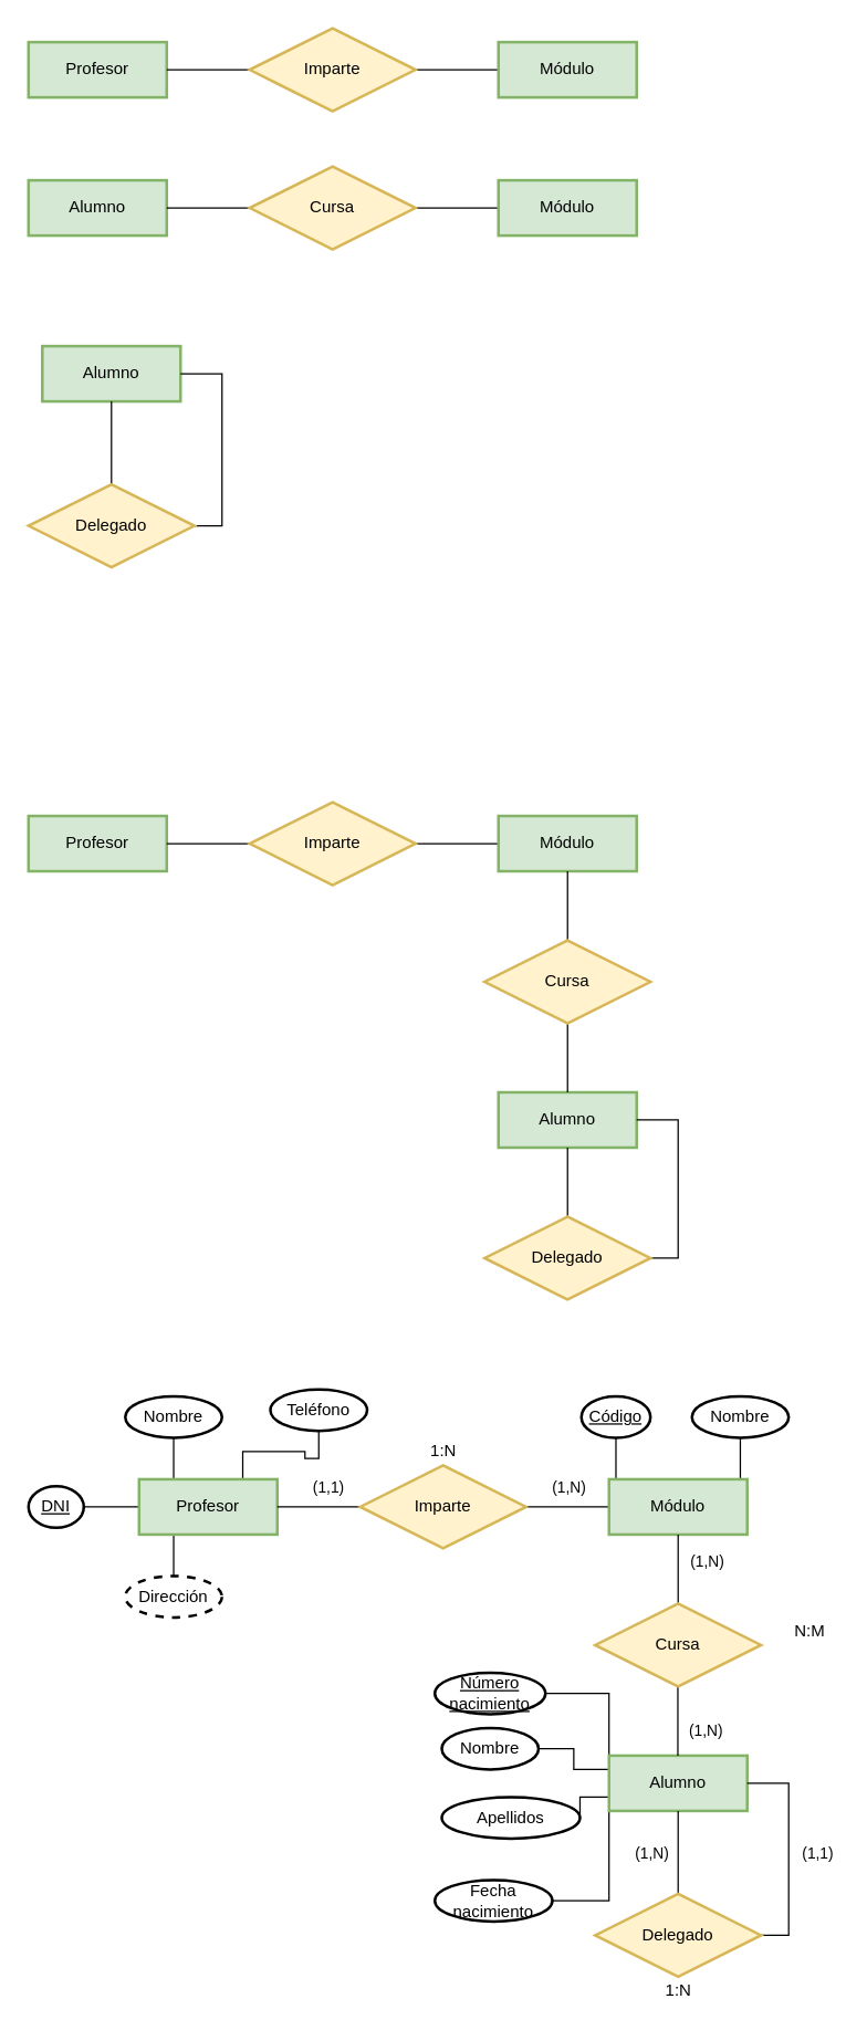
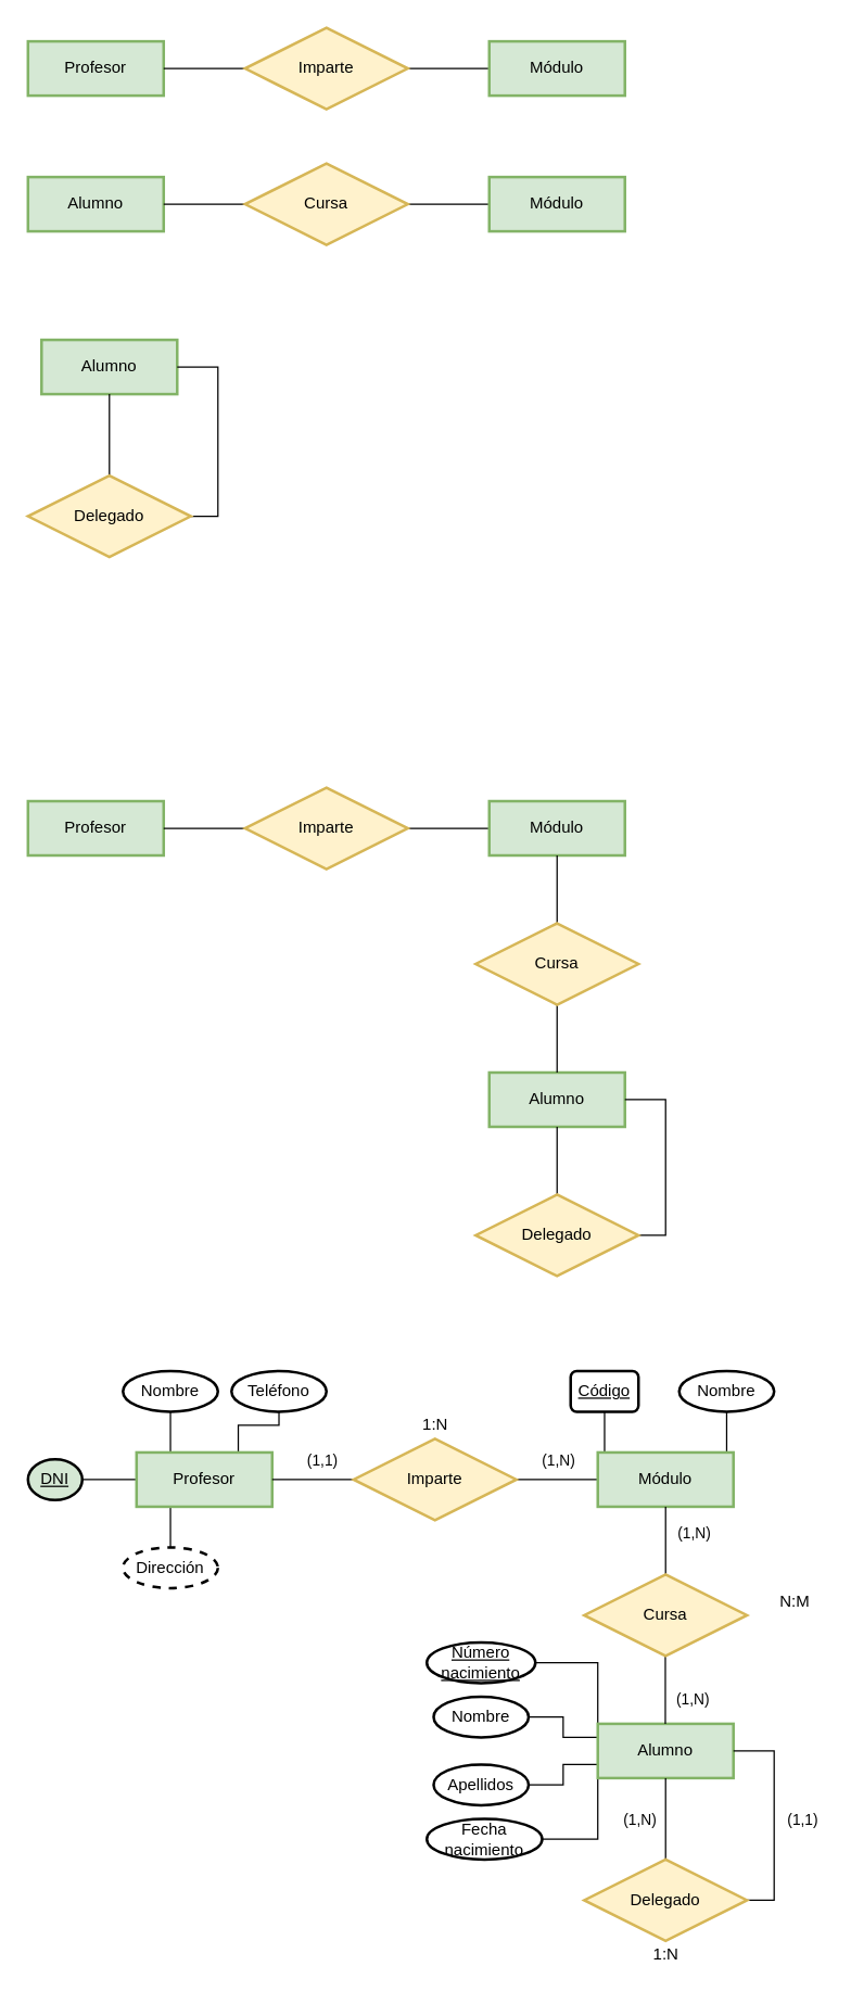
  <mxCell id="0" />
  <mxCell id="1" parent="0" />
  <mxCell id="2" value="Profesor" style="whiteSpace=wrap;html=1;align=center;strokeWidth=2;fillColor=#d5e8d4;strokeColor=#82b366;" vertex="1" parent="1"><mxGeometry x="20" y="30" width="100" height="40" as="geometry" /></mxCell>
  <mxCell id="3" style="edgeStyle=orthogonalEdgeStyle;rounded=0;orthogonalLoop=1;jettySize=auto;html=1;exitX=0;exitY=0.5;exitDx=0;exitDy=0;entryX=1;entryY=0.5;entryDx=0;entryDy=0;endArrow=none;endFill=0;" edge="1" parent="1" source="5" target="2"><mxGeometry relative="1" as="geometry" /></mxCell>
  <mxCell id="4" style="edgeStyle=orthogonalEdgeStyle;rounded=0;orthogonalLoop=1;jettySize=auto;html=1;exitX=1;exitY=0.5;exitDx=0;exitDy=0;entryX=0;entryY=0.5;entryDx=0;entryDy=0;endArrow=none;endFill=0;" edge="1" parent="1" source="5" target="6"><mxGeometry relative="1" as="geometry" /></mxCell>
  <mxCell id="5" value="Imparte" style="shape=rhombus;perimeter=rhombusPerimeter;whiteSpace=wrap;html=1;align=center;strokeWidth=2;fillColor=#fff2cc;strokeColor=#d6b656;" vertex="1" parent="1"><mxGeometry x="180" y="20" width="120" height="60" as="geometry" /></mxCell>
  <mxCell id="6" value="Módulo" style="whiteSpace=wrap;html=1;align=center;strokeWidth=2;fillColor=#d5e8d4;strokeColor=#82b366;" vertex="1" parent="1"><mxGeometry x="360" y="30" width="100" height="40" as="geometry" /></mxCell>
  <mxCell id="7" value="Alumno" style="whiteSpace=wrap;html=1;align=center;strokeWidth=2;fillColor=#d5e8d4;strokeColor=#82b366;" vertex="1" parent="1"><mxGeometry x="20" y="130" width="100" height="40" as="geometry" /></mxCell>
  <mxCell id="8" style="edgeStyle=orthogonalEdgeStyle;rounded=0;orthogonalLoop=1;jettySize=auto;html=1;exitX=0;exitY=0.5;exitDx=0;exitDy=0;entryX=1;entryY=0.5;entryDx=0;entryDy=0;endArrow=none;endFill=0;" edge="1" parent="1" source="10" target="7"><mxGeometry relative="1" as="geometry" /></mxCell>
  <mxCell id="9" style="edgeStyle=orthogonalEdgeStyle;rounded=0;orthogonalLoop=1;jettySize=auto;html=1;exitX=1;exitY=0.5;exitDx=0;exitDy=0;entryX=0;entryY=0.5;entryDx=0;entryDy=0;endArrow=none;endFill=0;" edge="1" parent="1" source="10" target="11"><mxGeometry relative="1" as="geometry" /></mxCell>
  <mxCell id="10" value="Cursa" style="shape=rhombus;perimeter=rhombusPerimeter;whiteSpace=wrap;html=1;align=center;strokeWidth=2;fillColor=#fff2cc;strokeColor=#d6b656;" vertex="1" parent="1"><mxGeometry x="180" y="120" width="120" height="60" as="geometry" /></mxCell>
  <mxCell id="11" value="Módulo" style="whiteSpace=wrap;html=1;align=center;strokeWidth=2;fillColor=#d5e8d4;strokeColor=#82b366;" vertex="1" parent="1"><mxGeometry x="360" y="130" width="100" height="40" as="geometry" /></mxCell>
  <mxCell id="12" value="Alumno" style="whiteSpace=wrap;html=1;align=center;strokeWidth=2;fillColor=#d5e8d4;strokeColor=#82b366;" vertex="1" parent="1"><mxGeometry x="30" y="250" width="100" height="40" as="geometry" /></mxCell>
  <mxCell id="13" style="edgeStyle=orthogonalEdgeStyle;rounded=0;orthogonalLoop=1;jettySize=auto;html=1;exitX=0.5;exitY=0;exitDx=0;exitDy=0;entryX=0.5;entryY=1;entryDx=0;entryDy=0;endArrow=none;endFill=0;" edge="1" parent="1" source="15" target="12"><mxGeometry relative="1" as="geometry" /></mxCell>
  <mxCell id="14" style="edgeStyle=orthogonalEdgeStyle;rounded=0;orthogonalLoop=1;jettySize=auto;html=1;exitX=1;exitY=0.5;exitDx=0;exitDy=0;entryX=1;entryY=0.5;entryDx=0;entryDy=0;endArrow=none;endFill=0;" edge="1" parent="1" source="15" target="12"><mxGeometry relative="1" as="geometry" /></mxCell>
  <mxCell id="15" value="Delegado" style="shape=rhombus;perimeter=rhombusPerimeter;whiteSpace=wrap;html=1;align=center;strokeWidth=2;fillColor=#fff2cc;strokeColor=#d6b656;" vertex="1" parent="1"><mxGeometry x="20" y="350" width="120" height="60" as="geometry" /></mxCell>
  <mxCell id="16" value="Profesor" style="whiteSpace=wrap;html=1;align=center;strokeWidth=2;fillColor=#d5e8d4;strokeColor=#82b366;" vertex="1" parent="1"><mxGeometry x="20" y="590" width="100" height="40" as="geometry" /></mxCell>
  <mxCell id="17" style="edgeStyle=orthogonalEdgeStyle;rounded=0;orthogonalLoop=1;jettySize=auto;html=1;exitX=0;exitY=0.5;exitDx=0;exitDy=0;entryX=1;entryY=0.5;entryDx=0;entryDy=0;endArrow=none;endFill=0;" edge="1" parent="1" source="19" target="16"><mxGeometry relative="1" as="geometry" /></mxCell>
  <mxCell id="18" style="edgeStyle=orthogonalEdgeStyle;rounded=0;orthogonalLoop=1;jettySize=auto;html=1;exitX=1;exitY=0.5;exitDx=0;exitDy=0;entryX=0;entryY=0.5;entryDx=0;entryDy=0;endArrow=none;endFill=0;" edge="1" parent="1" source="19" target="20"><mxGeometry relative="1" as="geometry" /></mxCell>
  <mxCell id="19" value="Imparte" style="shape=rhombus;perimeter=rhombusPerimeter;whiteSpace=wrap;html=1;align=center;strokeWidth=2;fillColor=#fff2cc;strokeColor=#d6b656;" vertex="1" parent="1"><mxGeometry x="180" y="580" width="120" height="60" as="geometry" /></mxCell>
  <mxCell id="20" value="Módulo" style="whiteSpace=wrap;html=1;align=center;strokeWidth=2;fillColor=#d5e8d4;strokeColor=#82b366;" vertex="1" parent="1"><mxGeometry x="360" y="590" width="100" height="40" as="geometry" /></mxCell>
  <mxCell id="21" value="Alumno" style="whiteSpace=wrap;html=1;align=center;strokeWidth=2;fillColor=#d5e8d4;strokeColor=#82b366;" vertex="1" parent="1"><mxGeometry x="360" y="790" width="100" height="40" as="geometry" /></mxCell>
  <mxCell id="22" style="edgeStyle=orthogonalEdgeStyle;rounded=0;orthogonalLoop=1;jettySize=auto;html=1;exitX=0.5;exitY=0;exitDx=0;exitDy=0;entryX=0.5;entryY=1;entryDx=0;entryDy=0;endArrow=none;endFill=0;" edge="1" parent="1" source="24" target="20"><mxGeometry relative="1" as="geometry" /></mxCell>
  <mxCell id="23" style="edgeStyle=orthogonalEdgeStyle;rounded=0;orthogonalLoop=1;jettySize=auto;html=1;exitX=0.5;exitY=1;exitDx=0;exitDy=0;entryX=0.5;entryY=0;entryDx=0;entryDy=0;endArrow=none;endFill=0;" edge="1" parent="1" source="24" target="21"><mxGeometry relative="1" as="geometry" /></mxCell>
  <mxCell id="24" value="Cursa" style="shape=rhombus;perimeter=rhombusPerimeter;whiteSpace=wrap;html=1;align=center;strokeWidth=2;fillColor=#fff2cc;strokeColor=#d6b656;" vertex="1" parent="1"><mxGeometry x="350" y="680" width="120" height="60" as="geometry" /></mxCell>
  <mxCell id="25" style="edgeStyle=orthogonalEdgeStyle;rounded=0;orthogonalLoop=1;jettySize=auto;html=1;exitX=0.5;exitY=0;exitDx=0;exitDy=0;entryX=0.5;entryY=1;entryDx=0;entryDy=0;endArrow=none;endFill=0;" edge="1" parent="1" source="27" target="21"><mxGeometry relative="1" as="geometry" /></mxCell>
  <mxCell id="26" style="edgeStyle=orthogonalEdgeStyle;rounded=0;orthogonalLoop=1;jettySize=auto;html=1;exitX=1;exitY=0.5;exitDx=0;exitDy=0;entryX=1;entryY=0.5;entryDx=0;entryDy=0;endArrow=none;endFill=0;" edge="1" parent="1" source="27" target="21"><mxGeometry relative="1" as="geometry" /></mxCell>
  <mxCell id="27" value="Delegado" style="shape=rhombus;perimeter=rhombusPerimeter;whiteSpace=wrap;html=1;align=center;strokeWidth=2;fillColor=#fff2cc;strokeColor=#d6b656;" vertex="1" parent="1"><mxGeometry x="350" y="880" width="120" height="60" as="geometry" /></mxCell>
  <mxCell id="28" style="edgeStyle=orthogonalEdgeStyle;rounded=0;orthogonalLoop=1;jettySize=auto;html=1;exitX=0;exitY=0.5;exitDx=0;exitDy=0;entryX=1;entryY=0.5;entryDx=0;entryDy=0;endArrow=none;endFill=0;" edge="1" parent="1" source="32" target="56"><mxGeometry relative="1" as="geometry" /></mxCell>
  <mxCell id="29" style="edgeStyle=orthogonalEdgeStyle;rounded=0;orthogonalLoop=1;jettySize=auto;html=1;exitX=0.25;exitY=0;exitDx=0;exitDy=0;entryX=0.5;entryY=1;entryDx=0;entryDy=0;endArrow=none;endFill=0;" edge="1" parent="1" source="32" target="58"><mxGeometry relative="1" as="geometry" /></mxCell>
  <mxCell id="30" style="edgeStyle=orthogonalEdgeStyle;rounded=0;orthogonalLoop=1;jettySize=auto;html=1;exitX=0.25;exitY=1;exitDx=0;exitDy=0;entryX=0.5;entryY=0;entryDx=0;entryDy=0;endArrow=none;endFill=0;" edge="1" parent="1" source="32" target="57"><mxGeometry relative="1" as="geometry" /></mxCell>
  <mxCell id="31" style="edgeStyle=orthogonalEdgeStyle;rounded=0;orthogonalLoop=1;jettySize=auto;html=1;exitX=0.75;exitY=0;exitDx=0;exitDy=0;entryX=0.5;entryY=1;entryDx=0;entryDy=0;endArrow=none;endFill=0;" edge="1" parent="1" source="32" target="59"><mxGeometry relative="1" as="geometry" /></mxCell>
  <mxCell id="32" value="Profesor" style="whiteSpace=wrap;html=1;align=center;strokeWidth=2;fillColor=#d5e8d4;strokeColor=#82b366;" vertex="1" parent="1"><mxGeometry x="100" y="1070" width="100" height="40" as="geometry" /></mxCell>
  <mxCell id="33" style="edgeStyle=orthogonalEdgeStyle;rounded=0;orthogonalLoop=1;jettySize=auto;html=1;exitX=0;exitY=0.5;exitDx=0;exitDy=0;entryX=1;entryY=0.5;entryDx=0;entryDy=0;endArrow=none;endFill=0;" edge="1" parent="1" source="37" target="32"><mxGeometry relative="1" as="geometry" /></mxCell>
  <mxCell id="34" value="(1,1)" style="edgeLabel;html=1;align=center;verticalAlign=middle;resizable=0;points=[];" vertex="1" connectable="0" parent="33"><mxGeometry x="-0.198" relative="1" as="geometry"><mxPoint y="-15" as="offset" /></mxGeometry></mxCell>
  <mxCell id="35" style="edgeStyle=orthogonalEdgeStyle;rounded=0;orthogonalLoop=1;jettySize=auto;html=1;exitX=1;exitY=0.5;exitDx=0;exitDy=0;entryX=0;entryY=0.5;entryDx=0;entryDy=0;endArrow=none;endFill=0;" edge="1" parent="1" source="37" target="40"><mxGeometry relative="1" as="geometry"><Array as="points"><mxPoint x="420" y="1090" /><mxPoint x="420" y="1090" /></Array></mxGeometry></mxCell>
  <mxCell id="36" value="(1,N)" style="edgeLabel;html=1;align=center;verticalAlign=middle;resizable=0;points=[];" vertex="1" connectable="0" parent="35"><mxGeometry x="0.267" y="-1" relative="1" as="geometry"><mxPoint x="-8" y="-16" as="offset" /></mxGeometry></mxCell>
  <mxCell id="37" value="Imparte" style="shape=rhombus;perimeter=rhombusPerimeter;whiteSpace=wrap;html=1;align=center;strokeWidth=2;fillColor=#fff2cc;strokeColor=#d6b656;" vertex="1" parent="1"><mxGeometry x="260" y="1060" width="120" height="60" as="geometry" /></mxCell>
  <mxCell id="38" style="edgeStyle=orthogonalEdgeStyle;rounded=0;orthogonalLoop=1;jettySize=auto;html=1;exitX=0.25;exitY=0;exitDx=0;exitDy=0;entryX=0.5;entryY=1;entryDx=0;entryDy=0;endArrow=none;endFill=0;" edge="1" parent="1" source="40" target="60"><mxGeometry relative="1" as="geometry" /></mxCell>
  <mxCell id="39" style="edgeStyle=orthogonalEdgeStyle;rounded=0;orthogonalLoop=1;jettySize=auto;html=1;exitX=0.75;exitY=0;exitDx=0;exitDy=0;entryX=0.5;entryY=1;entryDx=0;entryDy=0;endArrow=none;endFill=0;" edge="1" parent="1" source="40" target="61"><mxGeometry relative="1" as="geometry" /></mxCell>
  <mxCell id="40" value="Módulo" style="whiteSpace=wrap;html=1;align=center;strokeWidth=2;fillColor=#d5e8d4;strokeColor=#82b366;" vertex="1" parent="1"><mxGeometry x="440" y="1070" width="100" height="40" as="geometry" /></mxCell>
  <mxCell id="41" style="edgeStyle=orthogonalEdgeStyle;rounded=0;orthogonalLoop=1;jettySize=auto;html=1;exitX=0;exitY=1;exitDx=0;exitDy=0;entryX=1;entryY=0.5;entryDx=0;entryDy=0;endArrow=none;endFill=0;" edge="1" parent="1" source="45" target="68"><mxGeometry relative="1" as="geometry" /></mxCell>
  <mxCell id="42" style="edgeStyle=orthogonalEdgeStyle;rounded=0;orthogonalLoop=1;jettySize=auto;html=1;exitX=0;exitY=0.75;exitDx=0;exitDy=0;entryX=1;entryY=0.5;entryDx=0;entryDy=0;endArrow=none;endFill=0;" edge="1" parent="1" source="45" target="67"><mxGeometry relative="1" as="geometry" /></mxCell>
  <mxCell id="43" style="edgeStyle=orthogonalEdgeStyle;rounded=0;orthogonalLoop=1;jettySize=auto;html=1;exitX=0;exitY=0.25;exitDx=0;exitDy=0;entryX=1;entryY=0.5;entryDx=0;entryDy=0;endArrow=none;endFill=0;" edge="1" parent="1" source="45" target="66"><mxGeometry relative="1" as="geometry" /></mxCell>
  <mxCell id="44" style="edgeStyle=orthogonalEdgeStyle;rounded=0;orthogonalLoop=1;jettySize=auto;html=1;exitX=0;exitY=0;exitDx=0;exitDy=0;entryX=1;entryY=0.5;entryDx=0;entryDy=0;endArrow=none;endFill=0;" edge="1" parent="1" source="45" target="63"><mxGeometry relative="1" as="geometry" /></mxCell>
  <mxCell id="45" value="Alumno" style="whiteSpace=wrap;html=1;align=center;strokeWidth=2;fillColor=#d5e8d4;strokeColor=#82b366;" vertex="1" parent="1"><mxGeometry x="440" y="1270" width="100" height="40" as="geometry" /></mxCell>
  <mxCell id="46" style="edgeStyle=orthogonalEdgeStyle;rounded=0;orthogonalLoop=1;jettySize=auto;html=1;exitX=0.5;exitY=0;exitDx=0;exitDy=0;entryX=0.5;entryY=1;entryDx=0;entryDy=0;endArrow=none;endFill=0;" edge="1" parent="1" source="50" target="40"><mxGeometry relative="1" as="geometry" /></mxCell>
  <mxCell id="47" value="(1,N)" style="edgeLabel;html=1;align=center;verticalAlign=middle;resizable=0;points=[];" vertex="1" connectable="0" parent="46"><mxGeometry x="0.256" y="-1" relative="1" as="geometry"><mxPoint x="19" as="offset" /></mxGeometry></mxCell>
  <mxCell id="48" style="edgeStyle=orthogonalEdgeStyle;rounded=0;orthogonalLoop=1;jettySize=auto;html=1;exitX=0.5;exitY=1;exitDx=0;exitDy=0;entryX=0.5;entryY=0;entryDx=0;entryDy=0;endArrow=none;endFill=0;" edge="1" parent="1"><mxGeometry relative="1" as="geometry"><mxPoint x="489.8" y="1220" as="sourcePoint" /><mxPoint x="489.8" y="1270" as="targetPoint" /><Array as="points"><mxPoint x="489.8" y="1250" /><mxPoint x="489.8" y="1250" /></Array></mxGeometry></mxCell>
  <mxCell id="49" value="(1,N)" style="edgeLabel;html=1;align=center;verticalAlign=middle;resizable=0;points=[];" vertex="1" connectable="0" parent="48"><mxGeometry x="0.224" relative="1" as="geometry"><mxPoint x="20" as="offset" /></mxGeometry></mxCell>
  <mxCell id="50" value="Cursa" style="shape=rhombus;perimeter=rhombusPerimeter;whiteSpace=wrap;html=1;align=center;strokeWidth=2;fillColor=#fff2cc;strokeColor=#d6b656;" vertex="1" parent="1"><mxGeometry x="430" y="1160" width="120" height="60" as="geometry" /></mxCell>
  <mxCell id="51" style="edgeStyle=orthogonalEdgeStyle;rounded=0;orthogonalLoop=1;jettySize=auto;html=1;exitX=0.5;exitY=0;exitDx=0;exitDy=0;entryX=0.5;entryY=1;entryDx=0;entryDy=0;endArrow=none;endFill=0;" edge="1" parent="1" source="55" target="45"><mxGeometry relative="1" as="geometry"><Array as="points"><mxPoint x="490" y="1340" /><mxPoint x="490" y="1340" /></Array></mxGeometry></mxCell>
  <mxCell id="52" value="(1,N)" style="edgeLabel;html=1;align=center;verticalAlign=middle;resizable=0;points=[];" vertex="1" connectable="0" parent="51"><mxGeometry x="-0.18" relative="1" as="geometry"><mxPoint x="-20" y="-5" as="offset" /></mxGeometry></mxCell>
  <mxCell id="53" style="edgeStyle=orthogonalEdgeStyle;rounded=0;orthogonalLoop=1;jettySize=auto;html=1;exitX=1;exitY=0.5;exitDx=0;exitDy=0;entryX=1;entryY=0.5;entryDx=0;entryDy=0;endArrow=none;endFill=0;" edge="1" parent="1" source="55" target="45"><mxGeometry relative="1" as="geometry" /></mxCell>
  <mxCell id="54" value="(1,1)" style="edgeLabel;html=1;align=center;verticalAlign=middle;resizable=0;points=[];" vertex="1" connectable="0" parent="53"><mxGeometry x="-0.142" relative="1" as="geometry"><mxPoint x="20" y="-11" as="offset" /></mxGeometry></mxCell>
  <mxCell id="55" value="Delegado" style="shape=rhombus;perimeter=rhombusPerimeter;whiteSpace=wrap;html=1;align=center;strokeWidth=2;fillColor=#fff2cc;strokeColor=#d6b656;" vertex="1" parent="1"><mxGeometry x="430" y="1370" width="120" height="60" as="geometry" /></mxCell>
- <mxCell id="56" value="DNI" style="ellipse;whiteSpace=wrap;html=1;align=center;fontStyle=4;strokeWidth=2;" vertex="1" parent="1"><mxGeometry x="20" y="1075" width="40" height="30" as="geometry" /></mxCell>
+ <mxCell id="56" value="DNI" style="ellipse;whiteSpace=wrap;html=1;align=center;fontStyle=4;strokeWidth=2;fillColor=#d5e8d4;" vertex="1" parent="1"><mxGeometry x="20" y="1075" width="40" height="30" as="geometry" /></mxCell>
  <mxCell id="57" value="Dirección" style="ellipse;whiteSpace=wrap;html=1;align=center;strokeWidth=2;dashed=1;" vertex="1" parent="1"><mxGeometry x="90" y="1140" width="70" height="30" as="geometry" /></mxCell>
  <mxCell id="58" value="Nombre" style="ellipse;whiteSpace=wrap;html=1;align=center;strokeWidth=2;" vertex="1" parent="1"><mxGeometry x="90" y="1010" width="70" height="30" as="geometry" /></mxCell>
- <mxCell id="59" value="Teléfono" style="ellipse;whiteSpace=wrap;html=1;align=center;strokeWidth=2;" vertex="1" parent="1"><mxGeometry x="195" y="1005" width="70" height="30" as="geometry" /></mxCell>
- <mxCell id="60" value="Código" style="ellipse;whiteSpace=wrap;html=1;align=center;fontStyle=4;strokeWidth=2;" vertex="1" parent="1"><mxGeometry x="420" y="1010" width="50" height="30" as="geometry" /></mxCell>
+ <mxCell id="59" value="Teléfono" style="ellipse;whiteSpace=wrap;html=1;align=center;strokeWidth=2;" vertex="1" parent="1"><mxGeometry x="170" y="1010" width="70" height="30" as="geometry" /></mxCell>
+ <mxCell id="60" value="Código" style="whiteSpace=wrap;html=1;align=center;fontStyle=4;strokeWidth=2;rounded=1;" vertex="1" parent="1"><mxGeometry x="420" y="1010" width="50" height="30" as="geometry" /></mxCell>
  <mxCell id="61" value="Nombre" style="ellipse;whiteSpace=wrap;html=1;align=center;strokeWidth=2;" vertex="1" parent="1"><mxGeometry x="500" y="1010" width="70" height="30" as="geometry" /></mxCell>
  <mxCell id="62" value="1:N" style="text;html=1;align=center;verticalAlign=middle;resizable=0;points=[];autosize=1;strokeColor=none;fillColor=none;" vertex="1" parent="1"><mxGeometry x="300" y="1035" width="40" height="30" as="geometry" /></mxCell>
  <mxCell id="63" value="Número nacimiento" style="ellipse;whiteSpace=wrap;html=1;align=center;fontStyle=4;strokeWidth=2;" vertex="1" parent="1"><mxGeometry x="314" y="1210" width="80" height="30" as="geometry" /></mxCell>
  <mxCell id="64" value="N:M" style="text;html=1;align=center;verticalAlign=middle;resizable=0;points=[];autosize=1;strokeColor=none;fillColor=none;" vertex="1" parent="1"><mxGeometry x="565" y="1165" width="40" height="30" as="geometry" /></mxCell>
  <mxCell id="65" value="1:N" style="text;html=1;align=center;verticalAlign=middle;resizable=0;points=[];autosize=1;strokeColor=none;fillColor=none;" vertex="1" parent="1"><mxGeometry x="470" y="1425" width="40" height="30" as="geometry" /></mxCell>
  <mxCell id="66" value="Nombre" style="ellipse;whiteSpace=wrap;html=1;align=center;strokeWidth=2;" vertex="1" parent="1"><mxGeometry x="319" y="1250" width="70" height="30" as="geometry" /></mxCell>
- <mxCell id="67" value="Apellidos" style="ellipse;whiteSpace=wrap;html=1;align=center;strokeWidth=2;" vertex="1" parent="1"><mxGeometry x="319" y="1300" width="100" height="30" as="geometry" /></mxCell>
- <mxCell id="68" value="Fecha nacimiento" style="ellipse;whiteSpace=wrap;html=1;align=center;strokeWidth=2;" vertex="1" parent="1"><mxGeometry x="314" y="1360" width="85" height="30" as="geometry" /></mxCell>
+ <mxCell id="67" value="Apellidos" style="ellipse;whiteSpace=wrap;html=1;align=center;strokeWidth=2;" vertex="1" parent="1"><mxGeometry x="319" y="1300" width="70" height="30" as="geometry" /></mxCell>
+ <mxCell id="68" value="Fecha nacimiento" style="ellipse;whiteSpace=wrap;html=1;align=center;strokeWidth=2;" vertex="1" parent="1"><mxGeometry x="314" y="1340" width="85" height="30" as="geometry" /></mxCell>
